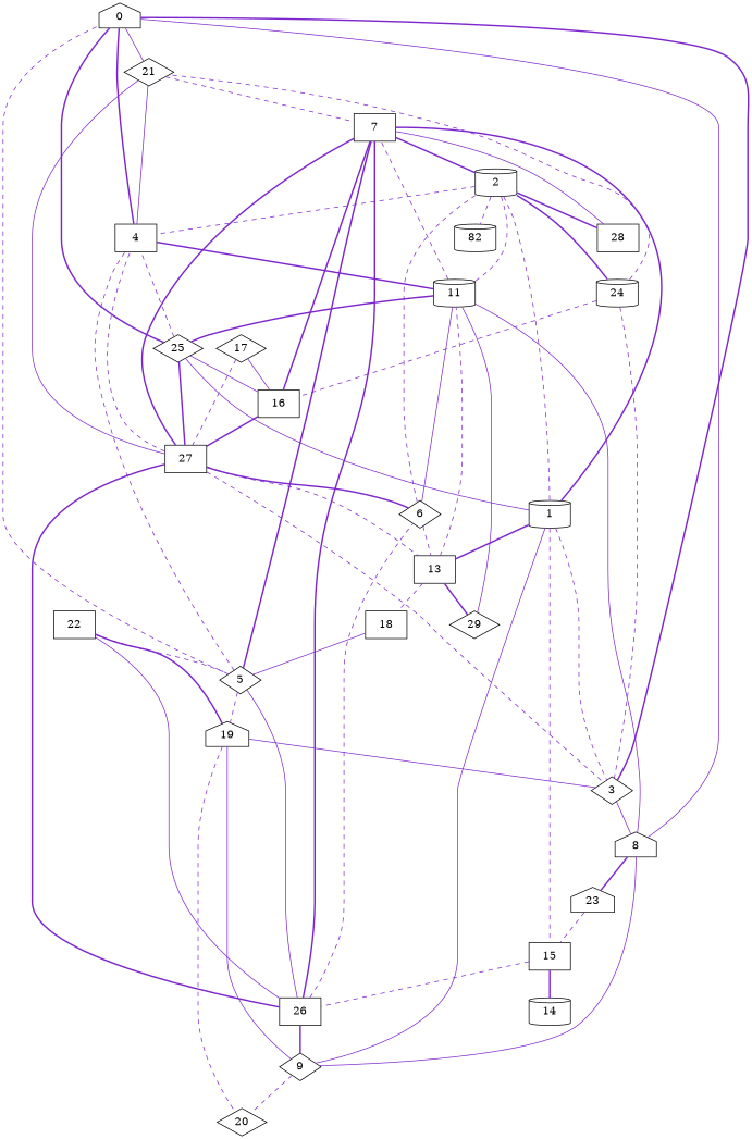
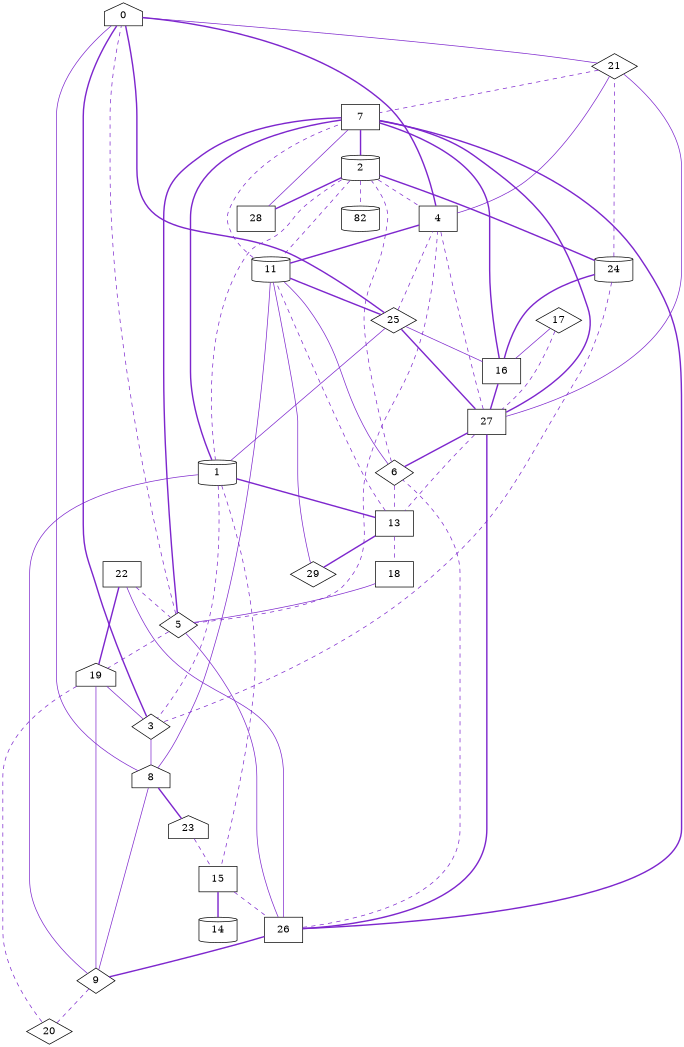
  digraph {
    node [shape=box]
    edge [color=purple3 dir=none style=dashed]
    0 [shape=house]
    21 [shape=diamond]
    25 [shape=diamond]
    16
    7
    27
    4
    1 [shape=cylinder]
    3 [shape=diamond]
    9 [shape=diamond]
    13
    15
    8 [shape=house]
    2 [shape=cylinder]
    26
    20 [shape=diamond]
    11 [shape=cylinder]
    18
    29 [shape=diamond]
    14 [shape=cylinder]
    n21 [label=82 shape=cylinder]
    24 [shape=cylinder]
    28
    6 [shape=diamond]
    23 [shape=house]
    5 [shape=diamond]
    19 [shape=house]
    22
    17 [shape=diamond]
    0 -> 21 [style=solid]
    0 -> 25 [style=bold]
    21 -> 7
    21 -> 27 [style=solid]
    21 -> 4 [style=solid]
    25 -> 16 [style=solid]
    25 -> 4
    25 -> 1 [style=solid]
    16 -> 7 [style=bold]
    16 -> 27 [style=bold]
    7 -> 2 [style=bold]
    7 -> 26 [style=bold]
    27 -> 25 [style=bold]
    27 -> 7 [style=bold]
    27 -> 4
-   27 -> 3
    27 -> 13
    27 -> 26 [style=bold]
    27 -> 6 [style=bold]
    4 -> 0 [style=bold]
    4 -> 11 [style=bold]
    1 -> 7 [style=bold]
    1 -> 3
    1 -> 9 [style=solid]
    1 -> 13 [style=bold]
    1 -> 15
    3 -> 0 [style=bold]
    3 -> 8 [style=solid]
    9 -> 20
    13 -> 11
    13 -> 18
    13 -> 29 [style=bold]
    15 -> 26
    15 -> 14 [style=bold]
    8 -> 0 [style=solid]
    8 -> 9 [style=solid]
    8 -> 11 [style=solid]
    8 -> 23 [style=bold]
    2 -> 4
    2 -> 1
    2 -> 11
    2 -> n21
    2 -> 24 [style=bold]
    2 -> 28 [style=bold]
    26 -> 9 [style=bold]
    26 -> 6
    26 -> 5 [style=solid]
    11 -> 25 [style=bold]
    11 -> 7
    11 -> 6 [style=solid]
    18 -> 5 [style=solid]
    29 -> 11 [style=solid]
    24 -> 21
-   24 -> 16
+   24 -> 16 [style=bold]
    24 -> 3
    28 -> 7 [style=solid]
    6 -> 13
    6 -> 2
    23 -> 15
    5 -> 0
    5 -> 7 [style=bold]
    5 -> 4
    5 -> 19
    19 -> 3 [style=solid]
    19 -> 9 [style=solid]
    19 -> 20
    22 -> 26 [style=solid]
    22 -> 5
    22 -> 19 [style=bold]
    17 -> 16 [style=solid]
    17 -> 27
  }
